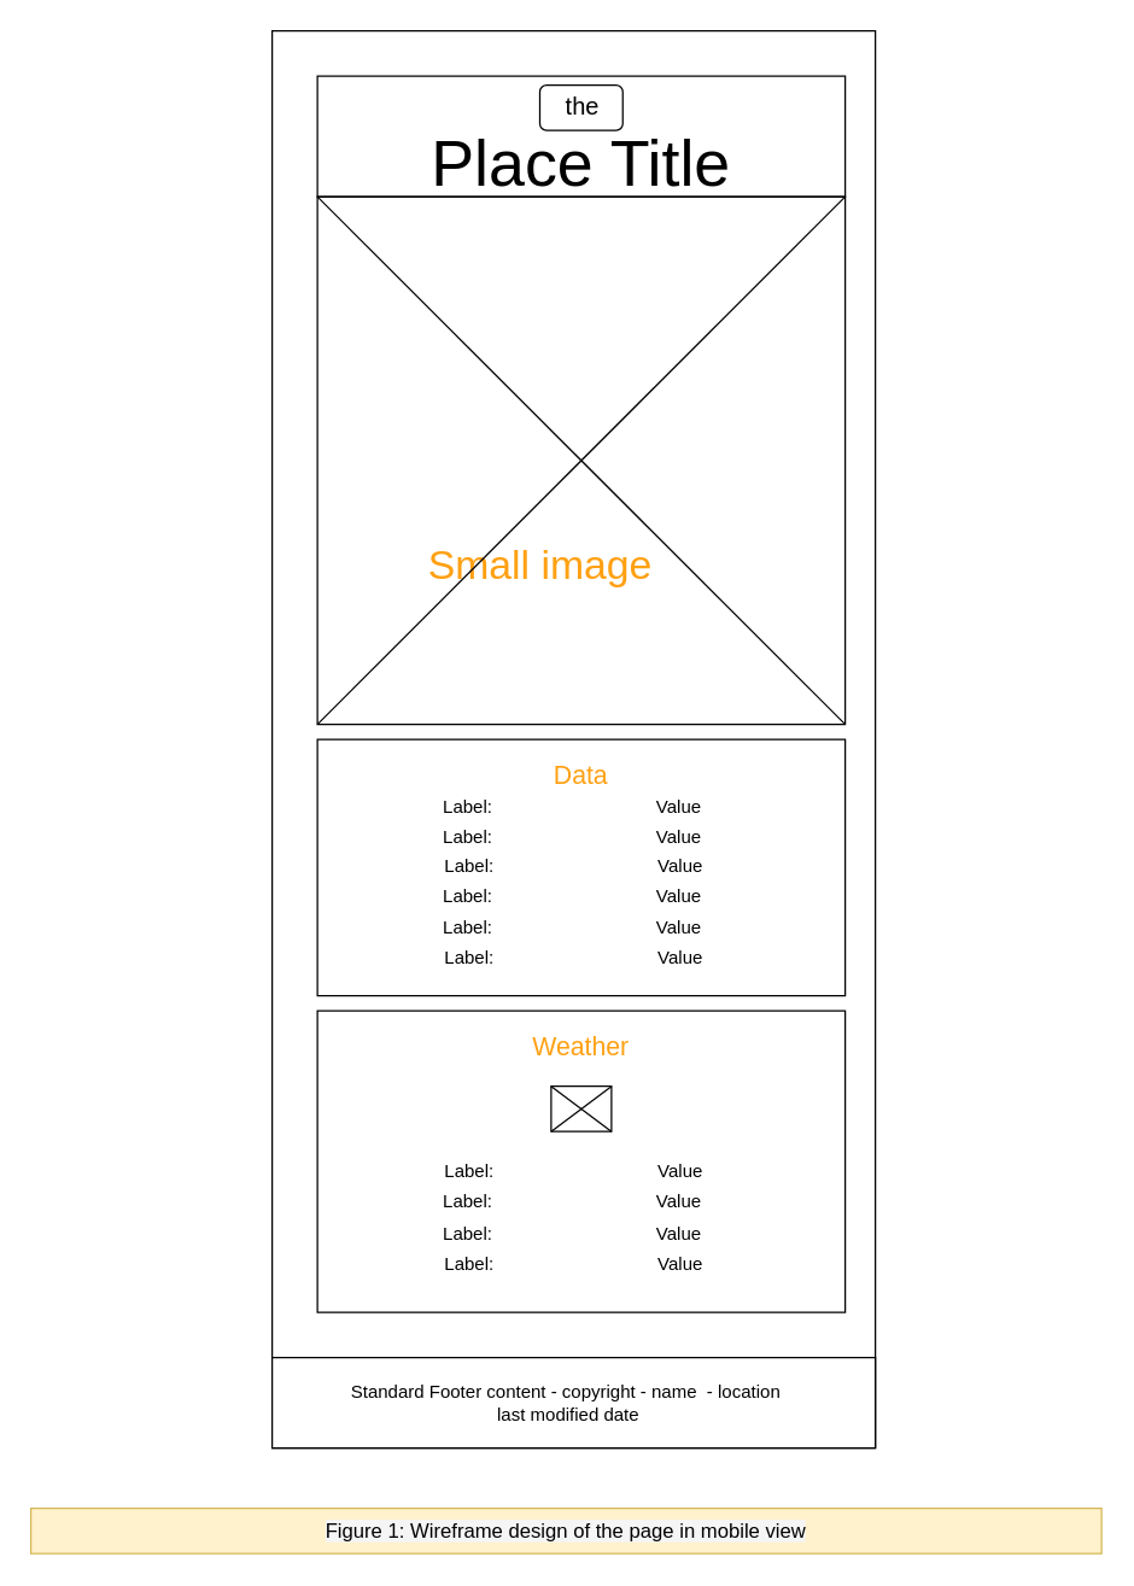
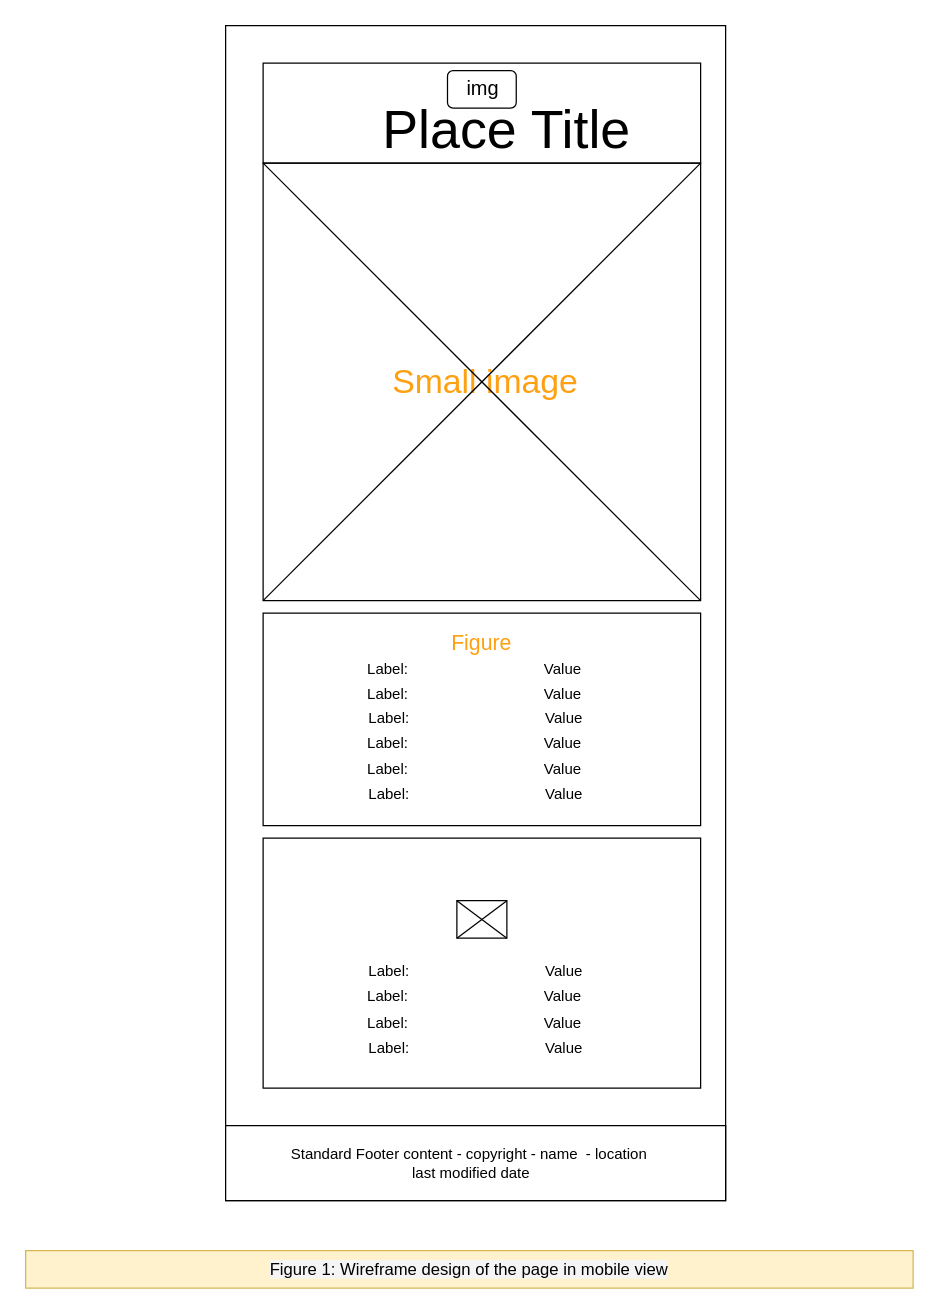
  <mxCell id="0" />
  <mxCell id="1" parent="0" />
  <mxCell id="2" value="" style="rounded=0;whiteSpace=wrap;html=1;fontColor=default;fillColor=none;" parent="1" vertex="1"><mxGeometry x="180" y="20" width="400" height="940" as="geometry" /></mxCell>
  <mxCell id="3" value="" style="whiteSpace=wrap;html=1;aspect=fixed;" parent="1" vertex="1"><mxGeometry x="210" y="130" width="350" height="350" as="geometry" /></mxCell>
  <mxCell id="4" value="" style="rounded=0;whiteSpace=wrap;html=1;fillColor=none;" parent="1" vertex="1"><mxGeometry x="210" y="50" width="350" height="80" as="geometry" /></mxCell>
- <mxCell id="5" value="Place Title" style="text;html=1;align=center;verticalAlign=middle;whiteSpace=wrap;rounded=0;fillColor=default;fontSize=43;" parent="1" vertex="1"><mxGeometry x="270" y="100" width="230" height="15" as="geometry" /></mxCell>
- <mxCell id="6" value="Small image" style="text;html=1;align=center;verticalAlign=middle;whiteSpace=wrap;rounded=0;fontSize=27;fontColor=#FFA012;" parent="1" vertex="1"><mxGeometry x="278" y="325" width="160" height="100" as="geometry" /></mxCell>
+ <mxCell id="5" value="Place Title" style="text;html=1;align=center;verticalAlign=middle;whiteSpace=wrap;rounded=0;fillColor=default;fontSize=43;" parent="1" vertex="1"><mxGeometry x="290" y="95" width="230" height="15" as="geometry" /></mxCell>
+ <mxCell id="6" value="Small image" style="text;html=1;align=center;verticalAlign=middle;whiteSpace=wrap;rounded=0;fontSize=27;fontColor=#FFA012;" parent="1" vertex="1"><mxGeometry x="308" y="255" width="160" height="100" as="geometry" /></mxCell>
  <mxCell id="7" value="" style="endArrow=none;html=1;rounded=0;exitX=0;exitY=1;exitDx=0;exitDy=0;entryX=1;entryY=0;entryDx=0;entryDy=0;fontColor=#b0b0b0;" parent="1" source="3" target="3" edge="1"><mxGeometry width="50" height="50" relative="1" as="geometry"><mxPoint x="1010" y="240" as="sourcePoint" /><mxPoint x="1060" y="190" as="targetPoint" /></mxGeometry></mxCell>
  <mxCell id="8" value="" style="endArrow=none;html=1;rounded=0;entryX=0;entryY=0;entryDx=0;entryDy=0;exitX=1;exitY=1;exitDx=0;exitDy=0;fontColor=#c2c2c2;" parent="1" source="3" target="3" edge="1"><mxGeometry width="50" height="50" relative="1" as="geometry"><mxPoint x="610" y="460" as="sourcePoint" /><mxPoint x="660" y="410" as="targetPoint" /></mxGeometry></mxCell>
  <mxCell id="9" value="" style="rounded=0;whiteSpace=wrap;html=1;" parent="1" vertex="1"><mxGeometry x="210" y="490" width="350" height="170" as="geometry" /></mxCell>
- <mxCell id="10" value="Data" style="text;html=1;align=center;verticalAlign=middle;whiteSpace=wrap;rounded=0;fontSize=17;fontColor=#FFA012;" parent="1" vertex="1"><mxGeometry x="301" y="490" width="168" height="50" as="geometry" /></mxCell>
+ <mxCell id="10" value="Figure" style="text;html=1;align=center;verticalAlign=middle;whiteSpace=wrap;rounded=0;fontSize=17;fontColor=#FFA012;" parent="1" vertex="1"><mxGeometry x="301" y="490" width="168" height="50" as="geometry" /></mxCell>
  <mxCell id="11" value="Label:" style="text;html=1;align=center;verticalAlign=middle;whiteSpace=wrap;rounded=0;" parent="1" vertex="1"><mxGeometry x="280" y="520" width="60" height="30" as="geometry" /></mxCell>
  <mxCell id="12" value="Value" style="text;html=1;align=center;verticalAlign=middle;whiteSpace=wrap;rounded=0;" parent="1" vertex="1"><mxGeometry x="420" y="520" width="60" height="30" as="geometry" /></mxCell>
  <mxCell id="13" value="Label:" style="text;html=1;align=center;verticalAlign=middle;whiteSpace=wrap;rounded=0;" parent="1" vertex="1"><mxGeometry x="280" y="540" width="60" height="30" as="geometry" /></mxCell>
  <mxCell id="14" value="Value" style="text;html=1;align=center;verticalAlign=middle;whiteSpace=wrap;rounded=0;" parent="1" vertex="1"><mxGeometry x="420" y="540" width="60" height="30" as="geometry" /></mxCell>
  <mxCell id="15" value="Value" style="text;html=1;align=center;verticalAlign=middle;whiteSpace=wrap;rounded=0;" parent="1" vertex="1"><mxGeometry x="421" y="559" width="60" height="30" as="geometry" /></mxCell>
  <mxCell id="16" value="Label:" style="text;html=1;align=center;verticalAlign=middle;whiteSpace=wrap;rounded=0;" parent="1" vertex="1"><mxGeometry x="281" y="559" width="60" height="30" as="geometry" /></mxCell>
  <mxCell id="17" value="Value" style="text;html=1;align=center;verticalAlign=middle;whiteSpace=wrap;rounded=0;" parent="1" vertex="1"><mxGeometry x="420" y="579" width="60" height="30" as="geometry" /></mxCell>
  <mxCell id="18" value="Label:" style="text;html=1;align=center;verticalAlign=middle;whiteSpace=wrap;rounded=0;" parent="1" vertex="1"><mxGeometry x="280" y="579" width="60" height="30" as="geometry" /></mxCell>
  <mxCell id="19" value="Value" style="text;html=1;align=center;verticalAlign=middle;whiteSpace=wrap;rounded=0;" parent="1" vertex="1"><mxGeometry x="420" y="600" width="60" height="30" as="geometry" /></mxCell>
  <mxCell id="20" value="Label:" style="text;html=1;align=center;verticalAlign=middle;whiteSpace=wrap;rounded=0;" parent="1" vertex="1"><mxGeometry x="280" y="600" width="60" height="30" as="geometry" /></mxCell>
  <mxCell id="21" value="Value" style="text;html=1;align=center;verticalAlign=middle;whiteSpace=wrap;rounded=0;" parent="1" vertex="1"><mxGeometry x="421" y="620" width="60" height="30" as="geometry" /></mxCell>
  <mxCell id="22" value="Label:" style="text;html=1;align=center;verticalAlign=middle;whiteSpace=wrap;rounded=0;" parent="1" vertex="1"><mxGeometry x="281" y="620" width="60" height="30" as="geometry" /></mxCell>
  <mxCell id="23" value="" style="rounded=0;whiteSpace=wrap;html=1;" parent="1" vertex="1"><mxGeometry x="210" y="670" width="350" height="200" as="geometry" /></mxCell>
- <mxCell id="24" value="Weather" style="text;html=1;align=center;verticalAlign=middle;whiteSpace=wrap;rounded=0;fontSize=17;fontColor=#FFA012;" parent="1" vertex="1"><mxGeometry x="301" y="670" width="168" height="50" as="geometry" /></mxCell>
  <mxCell id="25" value="Value" style="text;html=1;align=center;verticalAlign=middle;whiteSpace=wrap;rounded=0;" parent="1" vertex="1"><mxGeometry x="421" y="762" width="60" height="30" as="geometry" /></mxCell>
  <mxCell id="26" value="Label:" style="text;html=1;align=center;verticalAlign=middle;whiteSpace=wrap;rounded=0;" parent="1" vertex="1"><mxGeometry x="281" y="762" width="60" height="30" as="geometry" /></mxCell>
  <mxCell id="27" value="Value" style="text;html=1;align=center;verticalAlign=middle;whiteSpace=wrap;rounded=0;" parent="1" vertex="1"><mxGeometry x="420" y="782" width="60" height="30" as="geometry" /></mxCell>
  <mxCell id="28" value="Label:" style="text;html=1;align=center;verticalAlign=middle;whiteSpace=wrap;rounded=0;" parent="1" vertex="1"><mxGeometry x="280" y="782" width="60" height="30" as="geometry" /></mxCell>
  <mxCell id="29" value="Value" style="text;html=1;align=center;verticalAlign=middle;whiteSpace=wrap;rounded=0;" parent="1" vertex="1"><mxGeometry x="420" y="803" width="60" height="30" as="geometry" /></mxCell>
  <mxCell id="30" value="Label:" style="text;html=1;align=center;verticalAlign=middle;whiteSpace=wrap;rounded=0;" parent="1" vertex="1"><mxGeometry x="280" y="803" width="60" height="30" as="geometry" /></mxCell>
  <mxCell id="31" value="Value" style="text;html=1;align=center;verticalAlign=middle;whiteSpace=wrap;rounded=0;" parent="1" vertex="1"><mxGeometry x="421" y="823" width="60" height="30" as="geometry" /></mxCell>
  <mxCell id="32" value="Label:" style="text;html=1;align=center;verticalAlign=middle;whiteSpace=wrap;rounded=0;" parent="1" vertex="1"><mxGeometry x="281" y="823" width="60" height="30" as="geometry" /></mxCell>
  <mxCell id="33" value="" style="rounded=0;whiteSpace=wrap;html=1;" parent="1" vertex="1"><mxGeometry x="365" y="720" width="40" height="30" as="geometry" /></mxCell>
  <mxCell id="34" value="" style="endArrow=none;html=1;rounded=0;exitX=0;exitY=1;exitDx=0;exitDy=0;entryX=1;entryY=0;entryDx=0;entryDy=0;" parent="1" source="33" target="33" edge="1"><mxGeometry width="50" height="50" relative="1" as="geometry"><mxPoint x="670" y="690" as="sourcePoint" /><mxPoint x="410" y="720" as="targetPoint" /></mxGeometry></mxCell>
  <mxCell id="35" value="" style="endArrow=none;html=1;rounded=0;exitX=1;exitY=1;exitDx=0;exitDy=0;entryX=0;entryY=0;entryDx=0;entryDy=0;" parent="1" source="33" target="33" edge="1"><mxGeometry width="50" height="50" relative="1" as="geometry"><mxPoint x="375" y="760" as="sourcePoint" /><mxPoint x="415" y="734" as="targetPoint" /></mxGeometry></mxCell>
  <mxCell id="36" value="" style="rounded=0;whiteSpace=wrap;html=1;" parent="1" vertex="1"><mxGeometry x="180" y="900" width="400" height="60" as="geometry" /></mxCell>
  <mxCell id="37" value="Standard Footer content - copyright - name&amp;nbsp; -&amp;nbsp;&lt;span style=&quot;background-color: initial;&quot;&gt;location&lt;/span&gt;&lt;div&gt;&lt;span style=&quot;background-color: initial;&quot;&gt;&amp;nbsp;last modified date&lt;/span&gt;&lt;/div&gt;" style="text;html=1;align=center;verticalAlign=middle;whiteSpace=wrap;rounded=0;" parent="1" vertex="1"><mxGeometry x="200" y="910" width="350" height="40" as="geometry" /></mxCell>
  <mxCell id="38" value="&lt;span style=&quot;font-family: Montserrat, Helvetica, sans-serif; font-size: 13.333px; background-color: rgb(245, 245, 245);&quot;&gt;Figure 1: Wireframe design of the page in mobile view&lt;/span&gt;" style="text;html=1;align=center;verticalAlign=middle;whiteSpace=wrap;rounded=0;fillColor=#fff2cc;strokeColor=#d6b656;" parent="1" vertex="1"><mxGeometry x="20" y="1000" width="710" height="30" as="geometry" /></mxCell>
  <mxCell id="39" value="" style="rounded=1;whiteSpace=wrap;html=1;" vertex="1" parent="1"><mxGeometry x="357.5" y="56" width="55" height="30" as="geometry" /></mxCell>
- <mxCell id="40" value="the" style="text;html=1;align=center;verticalAlign=middle;whiteSpace=wrap;rounded=0;fontSize=16;" vertex="1" parent="1"><mxGeometry x="355.5" y="55" width="60" height="30" as="geometry" /></mxCell>
+ <mxCell id="40" value="img" style="text;html=1;align=center;verticalAlign=middle;whiteSpace=wrap;rounded=0;fontSize=16;" vertex="1" parent="1"><mxGeometry x="355.5" y="55" width="60" height="30" as="geometry" /></mxCell>
